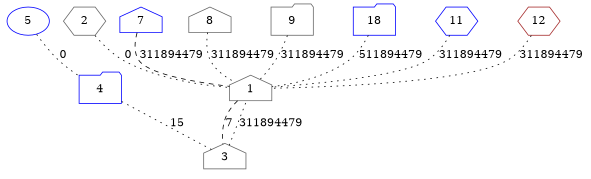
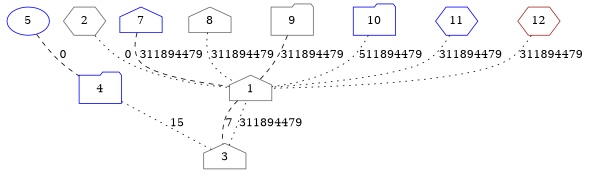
  graph {
    node [color=gray40 shape=house]
    edge [style=dotted]
    1
    3
    2 [shape=hexagon]
    4 [color=blue shape=folder]
    5 [color=blue shape=ellipse]
    7 [color=blue]
    8
    9 [shape=folder]
-   10 [color=blue shape=folder label=18]
+   10 [color=blue shape=folder]
    11 [color=blue shape=hexagon]
    12 [color=brown shape=hexagon]
    1 -- 3 [label=7 style=dashed]
    3 -- 1 [label=311894479]
    2 -- 1 [label=0]
    4 -- 3 [label=15]
-   5 -- 4 [label=0]
+   5 -- 4 [label=0 style=dashed]
    7 -- 1 [label=311894479 style=dashed]
    8 -- 1 [label=311894479]
-   9 -- 1 [label=311894479]
+   9 -- 1 [label=311894479 style=dashed]
    10 -- 1 [label=511894479]
    11 -- 1 [label=311894479]
    12 -- 1 [label=311894479]
  }
